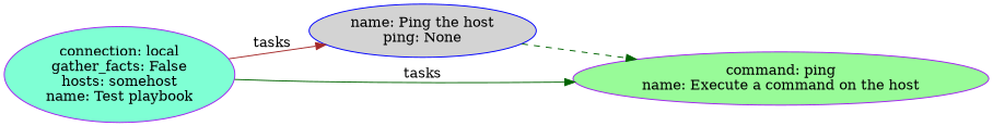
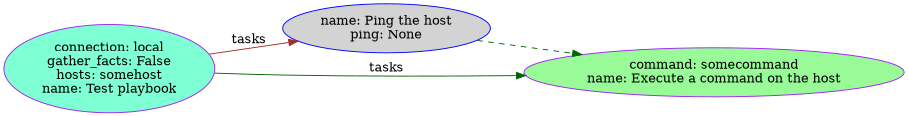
  digraph {
    rankdir=LR
    node [style=filled color=purple]
    edge [color=darkgreen]
    n1 [label="name: Ping the host\nping: None\n" fillcolor=lightgrey color=blue]
-   n2 [label="command: ping\nname: Execute a command on the host\n" fillcolor=palegreen]
+   n2 [label="command: somecommand\nname: Execute a command on the host\n" fillcolor=palegreen]
    n3 [label="connection: local\ngather_facts: False\nhosts: somehost\nname: Test playbook\n" fillcolor=aquamarine]
    n1 -> n2 [style=dashed]
    n3 -> n1 [label=tasks color=brown]
    n3 -> n2 [label=tasks]
  }
